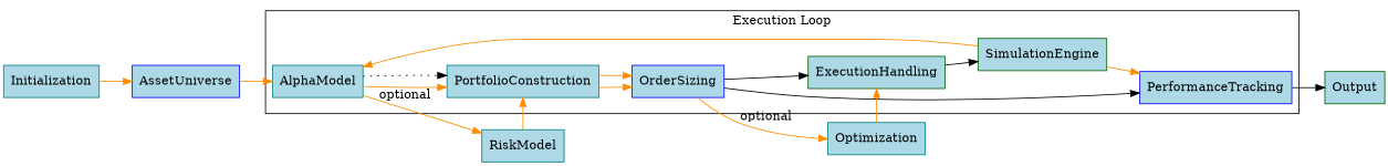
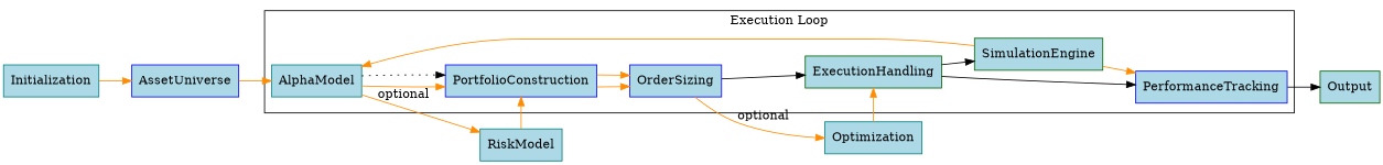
  digraph {
    rankdir=LR
    node [color=teal fillcolor=lightblue shape=rectangle style=filled]
    edge [color=darkorange]
    AlphaModel
-   PortfolioConstruction
+   PortfolioConstruction [color=blue]
    OrderSizing [color=blue]
    ExecutionHandling [color=darkgreen]
    PerformanceTracking [color=blue]
    SimulationEngine [color=darkgreen]
    RiskModel
    Optimization
    Output [color=darkgreen]
    AssetUniverse [color=blue]
    Initialization
    subgraph cluster_1 {
      label="Execution Loop"
      AlphaModel
      PortfolioConstruction
      OrderSizing
      ExecutionHandling
      PerformanceTracking
      SimulationEngine
    }
    AlphaModel -> PortfolioConstruction
    AlphaModel -> PortfolioConstruction [color=black style=dotted]
    AlphaModel -> RiskModel [label=optional]
    PortfolioConstruction -> OrderSizing
    PortfolioConstruction -> OrderSizing
    OrderSizing -> ExecutionHandling [color=black]
    OrderSizing -> Optimization [label=optional]
-   OrderSizing -> PerformanceTracking [color=black]
+   ExecutionHandling -> PerformanceTracking [color=black]
    ExecutionHandling -> SimulationEngine [color=black]
    PerformanceTracking -> Output [color=black]
    SimulationEngine -> AlphaModel
    SimulationEngine -> PerformanceTracking
    RiskModel -> PortfolioConstruction
    Optimization -> ExecutionHandling
    AssetUniverse -> AlphaModel
    Initialization -> AssetUniverse
  }
